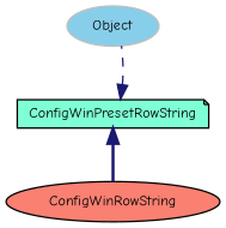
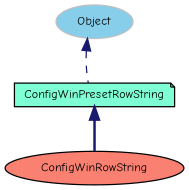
  digraph {
    fontname="Comic Neue"
    rankdir=TB
    node [color=black fontname="Comic Neue" fontsize=10 shape=ellipse style=filled]
    edge [color=midnightblue dir=back fontname="Comic Neue" fontsize=10 labelfontname=Helvetica labelfontsize=10]
    n1 [color=grey75 fillcolor=skyblue height=0.2 label=Object width=0.4]
    n2 [fillcolor=aquamarine height=0.2 label=ConfigWinPresetRowString shape=note width=0.4]
    n3 [fillcolor=salmon height=0.2 label=ConfigWinRowString width=0.4]
-   n2 -> n1 [style=dashed]
+   n1 -> n2 [style=dashed]
    n2 -> n3 [style=bold]
  }
